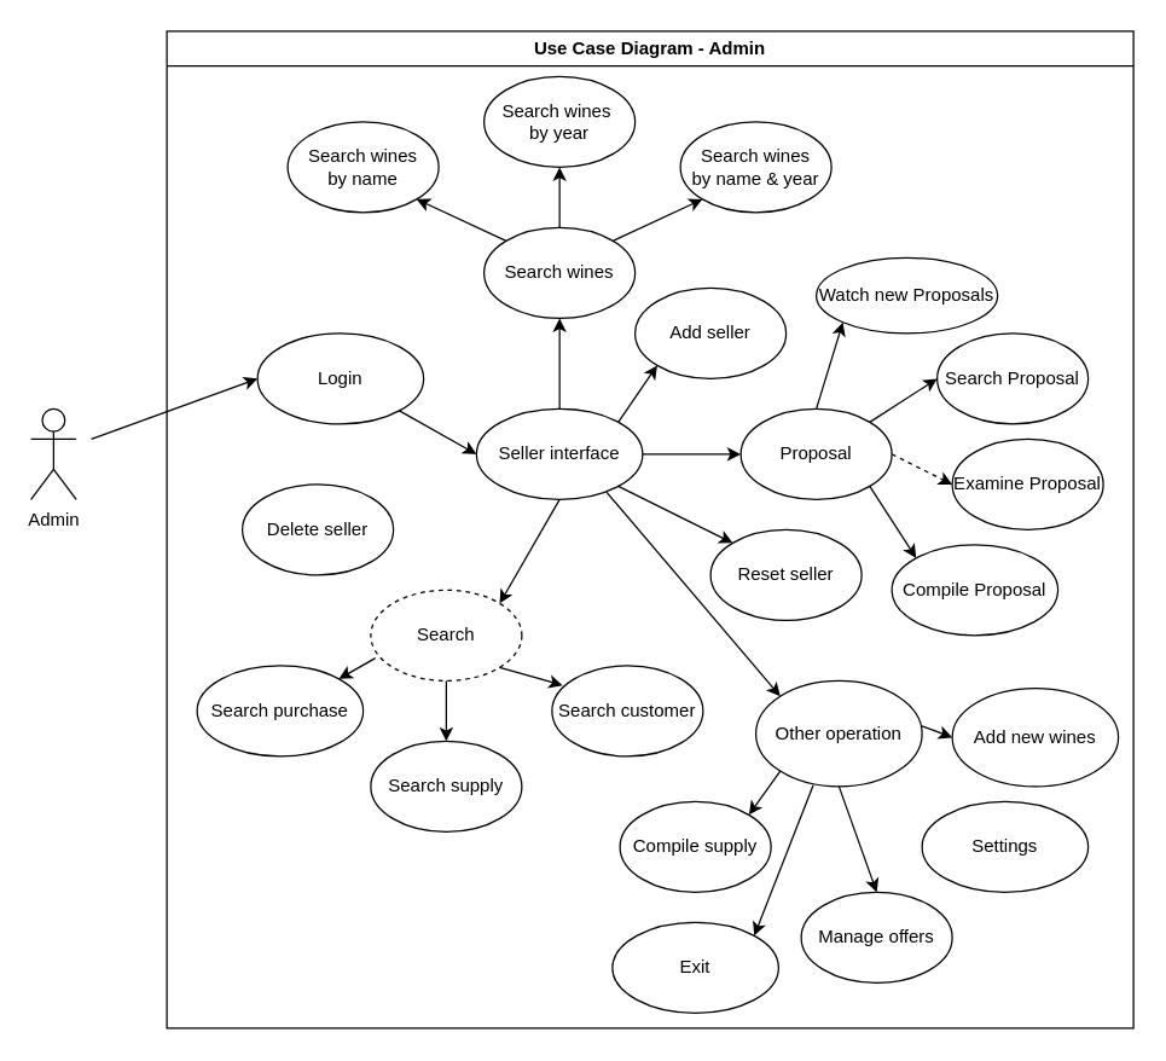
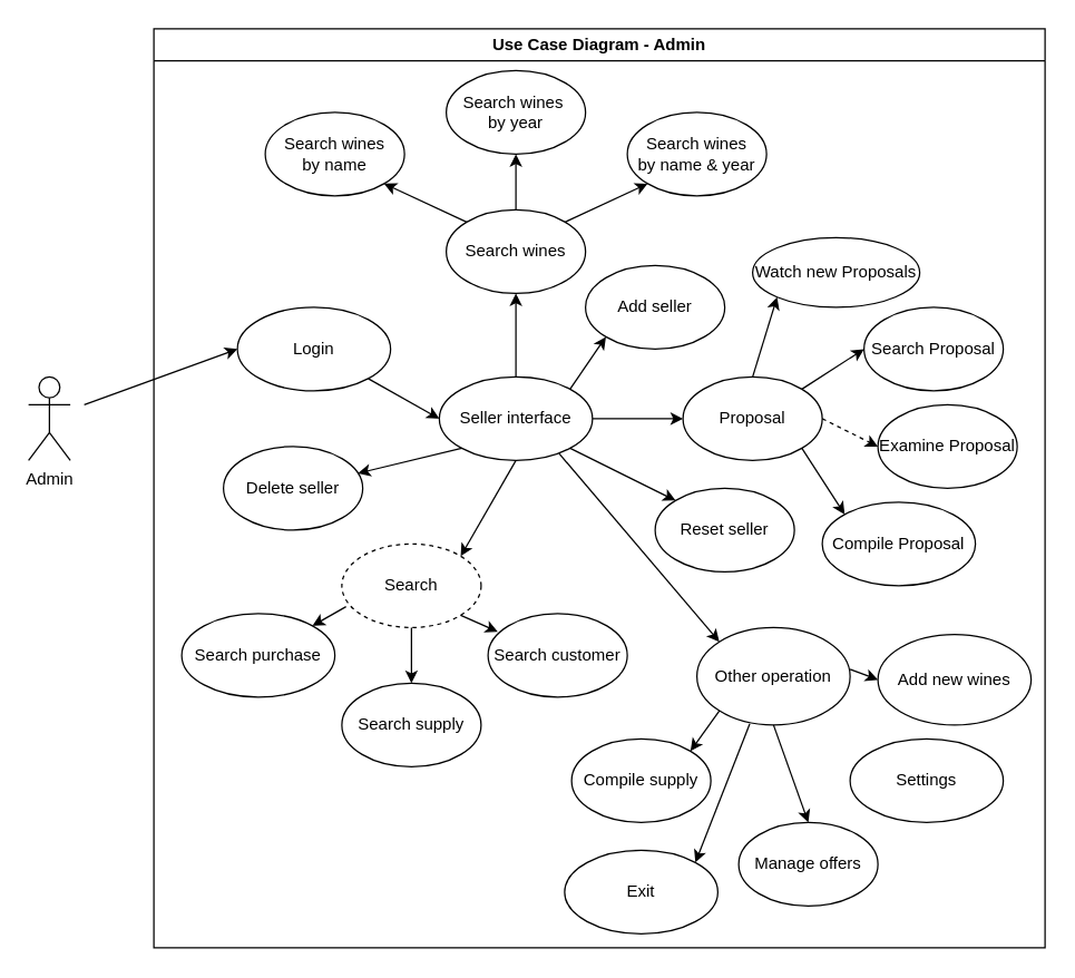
  <mxCell id="0" />
  <mxCell id="1" parent="0" />
  <mxCell id="2" value="Search wines&amp;nbsp;&lt;br&gt;by year" style="ellipse;whiteSpace=wrap;html=1;" parent="1" vertex="1"><mxGeometry x="320" y="50" width="100" height="60" as="geometry" /></mxCell>
  <mxCell id="3" value="Search wines&lt;br&gt;by name &amp;amp; year" style="ellipse;whiteSpace=wrap;html=1;" parent="1" vertex="1"><mxGeometry x="450" y="80" width="100" height="60" as="geometry" /></mxCell>
  <mxCell id="4" value="Search wines&lt;br&gt;by name" style="ellipse;whiteSpace=wrap;html=1;" parent="1" vertex="1"><mxGeometry x="190" y="80" width="100" height="60" as="geometry" /></mxCell>
  <mxCell id="5" value="Search" style="ellipse;whiteSpace=wrap;html=1;dashed=1;" parent="1" vertex="1"><mxGeometry x="245" y="390" width="100" height="60" as="geometry" /></mxCell>
  <mxCell id="6" value="Search wines" style="ellipse;whiteSpace=wrap;html=1;" parent="1" vertex="1"><mxGeometry x="320" y="150" width="100" height="60" as="geometry" /></mxCell>
  <mxCell id="7" value="Proposal" style="ellipse;whiteSpace=wrap;html=1;" parent="1" vertex="1"><mxGeometry x="490" y="270" width="100" height="60" as="geometry" /></mxCell>
  <mxCell id="8" value="Examine Proposal" style="ellipse;whiteSpace=wrap;html=1;" parent="1" vertex="1"><mxGeometry x="630" y="290" width="100" height="60" as="geometry" /></mxCell>
  <mxCell id="9" value="Search Proposal" style="ellipse;whiteSpace=wrap;html=1;" parent="1" vertex="1"><mxGeometry x="620" y="220" width="100" height="60" as="geometry" /></mxCell>
  <mxCell id="10" value="Compile Proposal" style="ellipse;whiteSpace=wrap;html=1;" parent="1" vertex="1"><mxGeometry x="590" y="360" width="110" height="60" as="geometry" /></mxCell>
  <mxCell id="11" value="" style="endArrow=classic;html=1;rounded=0;exitX=1;exitY=0;exitDx=0;exitDy=0;entryX=0;entryY=1;entryDx=0;entryDy=0;" parent="1" source="6" target="3" edge="1"><mxGeometry width="50" height="50" relative="1" as="geometry"><mxPoint x="360" y="310" as="sourcePoint" /><mxPoint x="410" y="260" as="targetPoint" /></mxGeometry></mxCell>
  <mxCell id="12" value="" style="endArrow=classic;html=1;rounded=0;exitX=0.5;exitY=0;exitDx=0;exitDy=0;entryX=0.5;entryY=1;entryDx=0;entryDy=0;" parent="1" source="6" target="2" edge="1"><mxGeometry width="50" height="50" relative="1" as="geometry"><mxPoint x="360" y="310" as="sourcePoint" /><mxPoint x="370" y="120" as="targetPoint" /></mxGeometry></mxCell>
  <mxCell id="13" value="" style="endArrow=classic;html=1;rounded=0;exitX=0;exitY=0;exitDx=0;exitDy=0;entryX=1;entryY=1;entryDx=0;entryDy=0;" parent="1" source="6" target="4" edge="1"><mxGeometry width="50" height="50" relative="1" as="geometry"><mxPoint x="360" y="310" as="sourcePoint" /><mxPoint x="410" y="260" as="targetPoint" /></mxGeometry></mxCell>
  <mxCell id="14" value="" style="endArrow=classic;html=1;rounded=0;entryX=0;entryY=0.5;entryDx=0;entryDy=0;exitX=1;exitY=0;exitDx=0;exitDy=0;" parent="1" source="7" target="9" edge="1"><mxGeometry width="50" height="50" relative="1" as="geometry"><mxPoint x="360" y="370" as="sourcePoint" /><mxPoint x="410" y="320" as="targetPoint" /></mxGeometry></mxCell>
  <mxCell id="15" value="" style="endArrow=classic;html=1;rounded=0;entryX=0;entryY=0.5;entryDx=0;entryDy=0;exitX=1;exitY=0.5;exitDx=0;exitDy=0;dashed=1;" parent="1" source="7" target="8" edge="1"><mxGeometry width="50" height="50" relative="1" as="geometry"><mxPoint x="360" y="370" as="sourcePoint" /><mxPoint x="410" y="320" as="targetPoint" /></mxGeometry></mxCell>
  <mxCell id="16" value="" style="endArrow=classic;html=1;rounded=0;entryX=0;entryY=0;entryDx=0;entryDy=0;exitX=1;exitY=1;exitDx=0;exitDy=0;" parent="1" source="7" target="10" edge="1"><mxGeometry width="50" height="50" relative="1" as="geometry"><mxPoint x="360" y="370" as="sourcePoint" /><mxPoint x="410" y="320" as="targetPoint" /></mxGeometry></mxCell>
- <mxCell id="17" value="Search customer" style="ellipse;whiteSpace=wrap;html=1;" parent="1" vertex="1"><mxGeometry x="365" y="440" width="100" height="60" as="geometry" /></mxCell>
+ <mxCell id="17" value="Search customer" style="ellipse;whiteSpace=wrap;html=1;" parent="1" vertex="1"><mxGeometry x="350" y="440" width="100" height="60" as="geometry" /></mxCell>
  <mxCell id="18" value="Search supply" style="ellipse;whiteSpace=wrap;html=1;" parent="1" vertex="1"><mxGeometry x="245" y="490" width="100" height="60" as="geometry" /></mxCell>
  <mxCell id="19" value="Search purchase" style="ellipse;whiteSpace=wrap;html=1;" parent="1" vertex="1"><mxGeometry x="130" y="440" width="110" height="60" as="geometry" /></mxCell>
  <mxCell id="20" value="Seller interface" style="ellipse;whiteSpace=wrap;html=1;" parent="1" vertex="1"><mxGeometry x="315" y="270" width="110" height="60" as="geometry" /></mxCell>
  <mxCell id="21" value="Other operation" style="ellipse;whiteSpace=wrap;html=1;" parent="1" vertex="1"><mxGeometry x="500" y="450" width="110" height="70" as="geometry" /></mxCell>
  <mxCell id="22" value="Compile supply" style="ellipse;whiteSpace=wrap;html=1;" parent="1" vertex="1"><mxGeometry x="410" y="530" width="100" height="60" as="geometry" /></mxCell>
  <mxCell id="23" value="Manage offers" style="ellipse;whiteSpace=wrap;html=1;" parent="1" vertex="1"><mxGeometry x="530" y="590" width="100" height="60" as="geometry" /></mxCell>
  <mxCell id="24" value="Settings" style="ellipse;whiteSpace=wrap;html=1;" parent="1" vertex="1"><mxGeometry x="610" y="530" width="110" height="60" as="geometry" /></mxCell>
  <mxCell id="25" value="Watch new Proposals" style="ellipse;whiteSpace=wrap;html=1;" parent="1" vertex="1"><mxGeometry x="540" y="170" width="120" height="50" as="geometry" /></mxCell>
  <mxCell id="26" value="" style="endArrow=classic;html=1;rounded=0;entryX=0;entryY=1;entryDx=0;entryDy=0;exitX=0.5;exitY=0;exitDx=0;exitDy=0;" parent="1" source="7" target="25" edge="1"><mxGeometry width="50" height="50" relative="1" as="geometry"><mxPoint x="360" y="360" as="sourcePoint" /><mxPoint x="410" y="310" as="targetPoint" /></mxGeometry></mxCell>
  <mxCell id="27" value="Add new wines" style="ellipse;whiteSpace=wrap;html=1;" parent="1" vertex="1"><mxGeometry x="630" y="455" width="110" height="65" as="geometry" /></mxCell>
  <mxCell id="28" value="" style="endArrow=classic;html=1;rounded=0;entryX=0;entryY=0.5;entryDx=0;entryDy=0;" parent="1" target="27" edge="1"><mxGeometry width="50" height="50" relative="1" as="geometry"><mxPoint x="610" y="480" as="sourcePoint" /><mxPoint x="410" y="310" as="targetPoint" /></mxGeometry></mxCell>
  <mxCell id="29" value="Login" style="ellipse;whiteSpace=wrap;html=1;" parent="1" vertex="1"><mxGeometry x="170" y="220" width="110" height="60" as="geometry" /></mxCell>
  <mxCell id="30" value="Exit" style="ellipse;whiteSpace=wrap;html=1;" parent="1" vertex="1"><mxGeometry x="405" y="610" width="110" height="60" as="geometry" /></mxCell>
  <mxCell id="31" value="" style="endArrow=classic;html=1;rounded=0;entryX=1;entryY=0;entryDx=0;entryDy=0;exitX=0.345;exitY=0.986;exitDx=0;exitDy=0;exitPerimeter=0;" parent="1" source="21" target="30" edge="1"><mxGeometry width="50" height="50" relative="1" as="geometry"><mxPoint x="530" y="520" as="sourcePoint" /><mxPoint x="410" y="450" as="targetPoint" /></mxGeometry></mxCell>
  <mxCell id="32" value="" style="endArrow=classic;html=1;rounded=0;entryX=1;entryY=0;entryDx=0;entryDy=0;exitX=0;exitY=1;exitDx=0;exitDy=0;" parent="1" source="21" target="22" edge="1"><mxGeometry width="50" height="50" relative="1" as="geometry"><mxPoint x="360" y="500" as="sourcePoint" /><mxPoint x="410" y="450" as="targetPoint" /></mxGeometry></mxCell>
  <mxCell id="33" value="" style="endArrow=classic;html=1;rounded=0;entryX=0.5;entryY=0;entryDx=0;entryDy=0;exitX=0.5;exitY=1;exitDx=0;exitDy=0;" parent="1" source="21" target="23" edge="1"><mxGeometry width="50" height="50" relative="1" as="geometry"><mxPoint x="360" y="500" as="sourcePoint" /><mxPoint x="410" y="450" as="targetPoint" /></mxGeometry></mxCell>
  <mxCell id="34" value="" style="endArrow=classic;html=1;rounded=0;exitX=1;exitY=1;exitDx=0;exitDy=0;entryX=0.07;entryY=0.217;entryDx=0;entryDy=0;entryPerimeter=0;" parent="1" source="5" target="17" edge="1"><mxGeometry width="50" height="50" relative="1" as="geometry"><mxPoint x="360" y="500" as="sourcePoint" /><mxPoint x="410" y="450" as="targetPoint" /></mxGeometry></mxCell>
  <mxCell id="35" value="" style="endArrow=classic;html=1;rounded=0;exitX=0.5;exitY=1;exitDx=0;exitDy=0;entryX=0.5;entryY=0;entryDx=0;entryDy=0;" parent="1" source="5" target="18" edge="1"><mxGeometry width="50" height="50" relative="1" as="geometry"><mxPoint x="360" y="500" as="sourcePoint" /><mxPoint x="410" y="450" as="targetPoint" /></mxGeometry></mxCell>
  <mxCell id="36" value="" style="endArrow=classic;html=1;rounded=0;exitX=0.03;exitY=0.75;exitDx=0;exitDy=0;exitPerimeter=0;entryX=1;entryY=0;entryDx=0;entryDy=0;" parent="1" source="5" target="19" edge="1"><mxGeometry width="50" height="50" relative="1" as="geometry"><mxPoint x="360" y="500" as="sourcePoint" /><mxPoint x="410" y="450" as="targetPoint" /></mxGeometry></mxCell>
  <mxCell id="37" value="" style="endArrow=classic;html=1;rounded=0;entryX=0;entryY=0.5;entryDx=0;entryDy=0;exitX=1;exitY=0.5;exitDx=0;exitDy=0;" parent="1" source="20" target="7" edge="1"><mxGeometry width="50" height="50" relative="1" as="geometry"><mxPoint x="360" y="500" as="sourcePoint" /><mxPoint x="410" y="450" as="targetPoint" /></mxGeometry></mxCell>
  <mxCell id="38" value="" style="endArrow=classic;html=1;rounded=0;entryX=0;entryY=0;entryDx=0;entryDy=0;exitX=0.782;exitY=0.917;exitDx=0;exitDy=0;exitPerimeter=0;" parent="1" source="20" target="21" edge="1"><mxGeometry width="50" height="50" relative="1" as="geometry"><mxPoint x="360" y="500" as="sourcePoint" /><mxPoint x="410" y="450" as="targetPoint" /></mxGeometry></mxCell>
  <mxCell id="39" value="" style="endArrow=classic;html=1;rounded=0;entryX=1;entryY=0;entryDx=0;entryDy=0;exitX=0.5;exitY=1;exitDx=0;exitDy=0;" parent="1" source="20" target="5" edge="1"><mxGeometry width="50" height="50" relative="1" as="geometry"><mxPoint x="360" y="500" as="sourcePoint" /><mxPoint x="410" y="450" as="targetPoint" /></mxGeometry></mxCell>
  <mxCell id="40" value="" style="endArrow=classic;html=1;rounded=0;entryX=0.5;entryY=1;entryDx=0;entryDy=0;exitX=0.5;exitY=0;exitDx=0;exitDy=0;" parent="1" source="20" target="6" edge="1"><mxGeometry width="50" height="50" relative="1" as="geometry"><mxPoint x="360" y="370" as="sourcePoint" /><mxPoint x="410" y="320" as="targetPoint" /></mxGeometry></mxCell>
  <mxCell id="41" value="" style="endArrow=classic;html=1;rounded=0;entryX=0;entryY=0.5;entryDx=0;entryDy=0;exitX=1;exitY=1;exitDx=0;exitDy=0;" parent="1" source="29" target="20" edge="1"><mxGeometry width="50" height="50" relative="1" as="geometry"><mxPoint x="360" y="370" as="sourcePoint" /><mxPoint x="410" y="320" as="targetPoint" /></mxGeometry></mxCell>
  <mxCell id="42" value="Use Case Diagram - Admin" style="swimlane;whiteSpace=wrap;html=1;" parent="1" vertex="1"><mxGeometry x="110" y="20" width="640" height="660" as="geometry" /></mxCell>
  <mxCell id="43" value="Add seller" style="ellipse;whiteSpace=wrap;html=1;" vertex="1" parent="42"><mxGeometry x="310" y="170" width="100" height="60" as="geometry" /></mxCell>
  <mxCell id="44" value="Delete seller" style="ellipse;whiteSpace=wrap;html=1;" vertex="1" parent="42"><mxGeometry x="50" y="300" width="100" height="60" as="geometry" /></mxCell>
  <mxCell id="45" value="Reset seller" style="ellipse;whiteSpace=wrap;html=1;" vertex="1" parent="42"><mxGeometry x="360" y="330" width="100" height="60" as="geometry" /></mxCell>
  <mxCell id="46" value="Admin&lt;br&gt;" style="shape=umlActor;verticalLabelPosition=bottom;verticalAlign=top;html=1;outlineConnect=0;" parent="1" vertex="1"><mxGeometry x="20" y="270" width="30" height="60" as="geometry" /></mxCell>
  <mxCell id="47" value="" style="endArrow=classic;html=1;rounded=0;entryX=0;entryY=0.5;entryDx=0;entryDy=0;" parent="1" target="29" edge="1"><mxGeometry width="50" height="50" relative="1" as="geometry"><mxPoint x="60" y="290" as="sourcePoint" /><mxPoint x="380" y="90" as="targetPoint" /></mxGeometry></mxCell>
  <mxCell id="48" value="" style="endArrow=classic;html=1;rounded=0;entryX=0;entryY=1;entryDx=0;entryDy=0;exitX=1;exitY=0;exitDx=0;exitDy=0;" edge="1" parent="1" source="20" target="43"><mxGeometry width="50" height="50" relative="1" as="geometry"><mxPoint x="360" y="330" as="sourcePoint" /><mxPoint x="410" y="280" as="targetPoint" /></mxGeometry></mxCell>
  <mxCell id="49" value="" style="endArrow=classic;html=1;rounded=0;entryX=0;entryY=0;entryDx=0;entryDy=0;exitX=1;exitY=1;exitDx=0;exitDy=0;" edge="1" parent="1" source="20" target="45"><mxGeometry width="50" height="50" relative="1" as="geometry"><mxPoint x="360" y="330" as="sourcePoint" /><mxPoint x="410" y="280" as="targetPoint" /></mxGeometry></mxCell>
+ <mxCell id="50" value="" style="endArrow=classic;html=1;rounded=0;exitX=0;exitY=1;exitDx=0;exitDy=0;" edge="1" parent="1" source="20" target="44"><mxGeometry width="50" height="50" relative="1" as="geometry"><mxPoint x="360" y="330" as="sourcePoint" /><mxPoint x="410" y="280" as="targetPoint" /></mxGeometry></mxCell>
